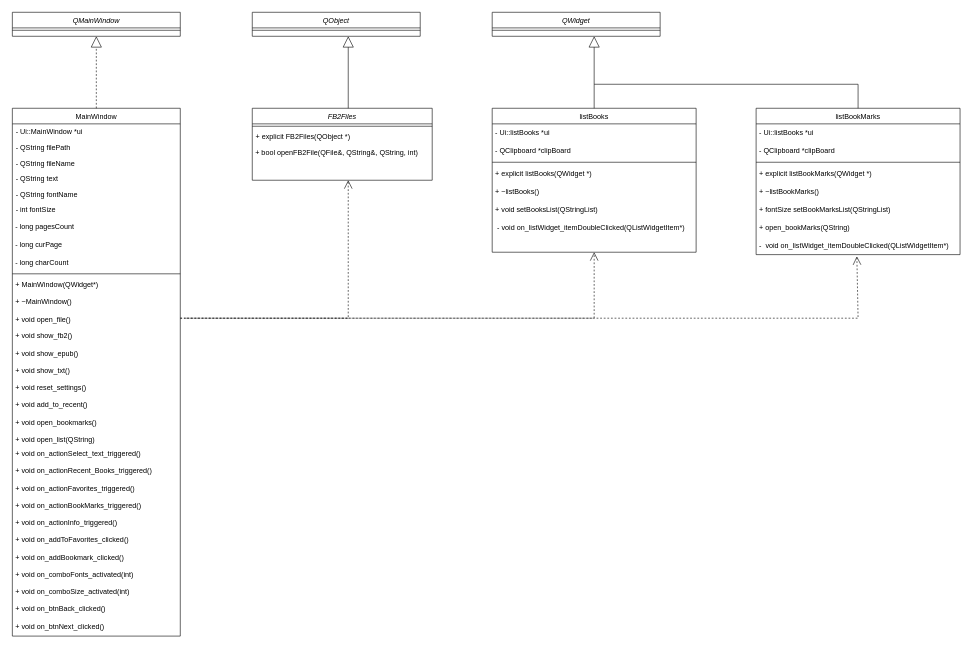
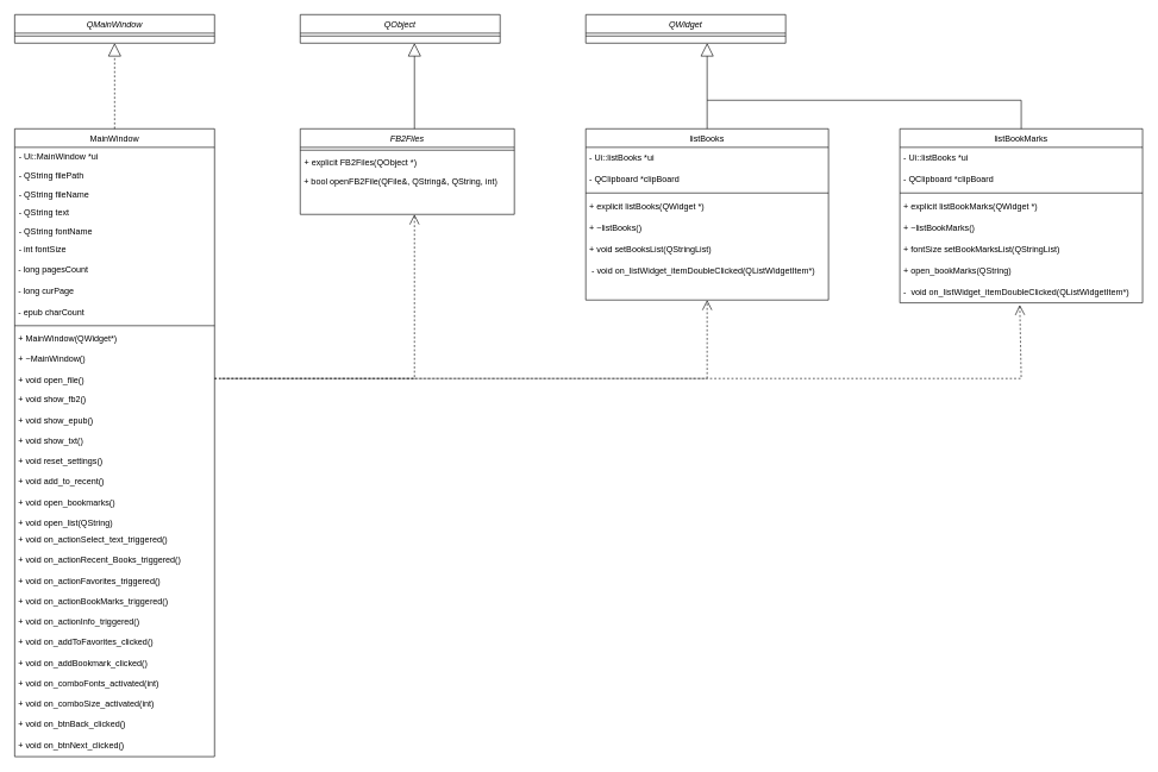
  <mxCell id="0" />
  <mxCell id="1" parent="0" />
  <mxCell id="2" value="listBooks" style="swimlane;fontStyle=0;align=center;verticalAlign=top;childLayout=stackLayout;horizontal=1;startSize=26;horizontalStack=0;resizeParent=1;resizeLast=0;collapsible=1;marginBottom=0;rounded=0;shadow=0;strokeWidth=1;" parent="1" vertex="1"><mxGeometry x="820" y="180" width="340" height="240" as="geometry"><mxRectangle x="130" y="380" width="160" height="26" as="alternateBounds" /></mxGeometry></mxCell>
  <mxCell id="3" value="&lt;div style=&quot;&quot;&gt;&amp;nbsp;- Ui::listBooks *ui&lt;/div&gt;" style="text;html=1;align=left;verticalAlign=middle;resizable=0;points=[];autosize=1;strokeColor=none;fillColor=none;" parent="2" vertex="1"><mxGeometry y="26" width="340" height="30" as="geometry" /></mxCell>
  <mxCell id="4" value="&amp;nbsp;- QClipboard *clipBoard" style="text;html=1;align=left;verticalAlign=middle;resizable=0;points=[];autosize=1;strokeColor=none;fillColor=none;" parent="2" vertex="1"><mxGeometry y="56" width="340" height="30" as="geometry" /></mxCell>
  <mxCell id="5" value="" style="line;html=1;strokeWidth=1;align=left;verticalAlign=middle;spacingTop=-1;spacingLeft=3;spacingRight=3;rotatable=0;labelPosition=right;points=[];portConstraint=eastwest;" parent="2" vertex="1"><mxGeometry y="86" width="340" height="8" as="geometry" /></mxCell>
  <mxCell id="6" value="&amp;nbsp;+ explicit listBooks(QWidget *)" style="text;html=1;align=left;verticalAlign=middle;resizable=0;points=[];autosize=1;strokeColor=none;fillColor=none;" parent="2" vertex="1"><mxGeometry y="94" width="340" height="30" as="geometry" /></mxCell>
  <mxCell id="7" value="&amp;nbsp;+ ~listBooks()" style="text;html=1;align=left;verticalAlign=middle;resizable=0;points=[];autosize=1;strokeColor=none;fillColor=none;" parent="2" vertex="1"><mxGeometry y="124" width="340" height="30" as="geometry" /></mxCell>
  <mxCell id="8" value="&amp;nbsp;+ void setBooksList(QStringList)" style="text;html=1;align=left;verticalAlign=middle;resizable=0;points=[];autosize=1;strokeColor=none;fillColor=none;" parent="2" vertex="1"><mxGeometry y="154" width="340" height="30" as="geometry" /></mxCell>
  <mxCell id="9" value="&amp;nbsp; - void on_listWidget_itemDoubleClicked(QListWidgetItem*)" style="text;html=1;align=left;verticalAlign=middle;resizable=0;points=[];autosize=1;strokeColor=none;fillColor=none;" parent="2" vertex="1"><mxGeometry y="184" width="340" height="30" as="geometry" /></mxCell>
  <mxCell id="10" value="MainWindow&#10;" style="swimlane;fontStyle=0;align=center;verticalAlign=top;childLayout=stackLayout;horizontal=1;startSize=26;horizontalStack=0;resizeParent=1;resizeLast=0;collapsible=1;marginBottom=0;rounded=0;shadow=0;strokeWidth=1;" parent="1" vertex="1"><mxGeometry x="20" y="180" width="280" height="880" as="geometry"><mxRectangle x="550" y="140" width="160" height="26" as="alternateBounds" /></mxGeometry></mxCell>
  <mxCell id="11" value="- Ui::MainWindow *ui" style="text;align=left;verticalAlign=top;spacingLeft=4;spacingRight=4;overflow=hidden;rotatable=0;points=[[0,0.5],[1,0.5]];portConstraint=eastwest;" parent="10" vertex="1"><mxGeometry y="26" width="280" height="26" as="geometry" /></mxCell>
  <mxCell id="12" value="- QString filePath" style="text;align=left;verticalAlign=top;spacingLeft=4;spacingRight=4;overflow=hidden;rotatable=0;points=[[0,0.5],[1,0.5]];portConstraint=eastwest;rounded=0;shadow=0;html=0;" parent="10" vertex="1"><mxGeometry y="52" width="280" height="26" as="geometry" /></mxCell>
  <mxCell id="13" value="- QString fileName" style="text;align=left;verticalAlign=top;spacingLeft=4;spacingRight=4;overflow=hidden;rotatable=0;points=[[0,0.5],[1,0.5]];portConstraint=eastwest;rounded=0;shadow=0;html=0;" parent="10" vertex="1"><mxGeometry y="78" width="280" height="26" as="geometry" /></mxCell>
  <mxCell id="14" value="- QString text" style="text;align=left;verticalAlign=top;spacingLeft=4;spacingRight=4;overflow=hidden;rotatable=0;points=[[0,0.5],[1,0.5]];portConstraint=eastwest;rounded=0;shadow=0;html=0;" parent="10" vertex="1"><mxGeometry y="104" width="280" height="26" as="geometry" /></mxCell>
  <mxCell id="15" value="- QString fontName" style="text;align=left;verticalAlign=top;spacingLeft=4;spacingRight=4;overflow=hidden;rotatable=0;points=[[0,0.5],[1,0.5]];portConstraint=eastwest;rounded=0;shadow=0;html=0;" parent="10" vertex="1"><mxGeometry y="130" width="280" height="26" as="geometry" /></mxCell>
  <mxCell id="16" value="- int fontSize" style="text;align=left;verticalAlign=top;spacingLeft=4;spacingRight=4;overflow=hidden;rotatable=0;points=[[0,0.5],[1,0.5]];portConstraint=eastwest;" parent="10" vertex="1"><mxGeometry y="156" width="280" height="26" as="geometry" /></mxCell>
  <mxCell id="17" value="&amp;nbsp;- long pagesCount" style="text;html=1;align=left;verticalAlign=middle;resizable=0;points=[];autosize=1;strokeColor=none;fillColor=none;" parent="10" vertex="1"><mxGeometry y="182" width="280" height="30" as="geometry" /></mxCell>
  <mxCell id="18" value="&amp;nbsp;- long curPage" style="text;html=1;align=left;verticalAlign=middle;resizable=0;points=[];autosize=1;strokeColor=none;fillColor=none;" parent="10" vertex="1"><mxGeometry y="212" width="280" height="30" as="geometry" /></mxCell>
- <mxCell id="19" value="&amp;nbsp;- long charCount" style="text;html=1;align=left;verticalAlign=middle;resizable=0;points=[];autosize=1;strokeColor=none;fillColor=none;" parent="10" vertex="1"><mxGeometry y="242" width="280" height="30" as="geometry" /></mxCell>
+ <mxCell id="19" value="&amp;nbsp;- epub charCount" style="text;html=1;align=left;verticalAlign=middle;resizable=0;points=[];autosize=1;strokeColor=none;fillColor=none;" parent="10" vertex="1"><mxGeometry y="242" width="280" height="30" as="geometry" /></mxCell>
  <mxCell id="20" value="" style="line;html=1;strokeWidth=1;align=left;verticalAlign=middle;spacingTop=-1;spacingLeft=3;spacingRight=3;rotatable=0;labelPosition=right;points=[];portConstraint=eastwest;" parent="10" vertex="1"><mxGeometry y="272" width="280" height="8" as="geometry" /></mxCell>
  <mxCell id="21" value=" + MainWindow(QWidget*)&#10;&#10; + ~MainWindow()&#10;&#10; + void open_file()&#10;&#10; + void show_fb2()&#10;&#10; + void show_epub()&#10;&#10; + void show_txt()&#10;&#10; + void reset_settings()&#10;&#10; + void add_to_recent()&#10;&#10; + void open_bookmarks()&#10;&#10; + void open_list(QString)" style="text;whiteSpace=wrap;" parent="10" vertex="1"><mxGeometry y="280" width="280" height="280" as="geometry" /></mxCell>
  <mxCell id="22" value="&lt;div&gt;&amp;nbsp;+ void on_actionSelect_text_triggered()&lt;/div&gt;&lt;div&gt;&lt;br&gt;&lt;/div&gt;&lt;div&gt;&amp;nbsp;+ void on_actionRecent_Books_triggered()&lt;/div&gt;&lt;div&gt;&lt;br&gt;&lt;/div&gt;&lt;div&gt;&amp;nbsp;+ void on_actionFavorites_triggered()&lt;/div&gt;&lt;div&gt;&lt;br&gt;&lt;/div&gt;&lt;div&gt;&amp;nbsp;+ void on_actionBookMarks_triggered()&lt;/div&gt;&lt;div&gt;&lt;br&gt;&lt;/div&gt;&lt;div&gt;&amp;nbsp;+ void on_actionInfo_triggered()&lt;/div&gt;&lt;div&gt;&lt;br&gt;&lt;/div&gt;&lt;div&gt;&amp;nbsp;+ void on_addToFavorites_clicked()&lt;/div&gt;&lt;div&gt;&lt;br&gt;&lt;/div&gt;&lt;div&gt;&amp;nbsp;+ void on_addBookmark_clicked()&lt;/div&gt;&lt;div&gt;&lt;br&gt;&lt;/div&gt;&lt;div&gt;&amp;nbsp;+ void on_comboFonts_activated(int)&lt;/div&gt;&lt;div&gt;&amp;nbsp;&lt;/div&gt;&lt;div&gt;&amp;nbsp;+ void on_comboSize_activated(int)&lt;/div&gt;&lt;div&gt;&lt;br&gt;&lt;/div&gt;&lt;div&gt;&amp;nbsp;+ void on_btnBack_clicked()&lt;/div&gt;&lt;div&gt;&lt;br&gt;&lt;/div&gt;&lt;div&gt;&amp;nbsp;+ void on_btnNext_clicked()&lt;/div&gt;" style="text;html=1;align=left;verticalAlign=middle;resizable=0;points=[];autosize=1;strokeColor=none;fillColor=none;" parent="10" vertex="1"><mxGeometry y="560" width="280" height="320" as="geometry" /></mxCell>
  <mxCell id="23" value="FB2Files" style="swimlane;fontStyle=2;align=center;verticalAlign=top;childLayout=stackLayout;horizontal=1;startSize=26;horizontalStack=0;resizeParent=1;resizeLast=0;collapsible=1;marginBottom=0;rounded=0;shadow=0;strokeWidth=1;" parent="1" vertex="1"><mxGeometry x="420" y="180" width="300" height="120" as="geometry"><mxRectangle x="440" y="240" width="160" height="26" as="alternateBounds" /></mxGeometry></mxCell>
  <mxCell id="24" value="" style="line;html=1;strokeWidth=1;align=left;verticalAlign=middle;spacingTop=-1;spacingLeft=3;spacingRight=3;rotatable=0;labelPosition=right;points=[];portConstraint=eastwest;" parent="23" vertex="1"><mxGeometry y="26" width="300" height="8" as="geometry" /></mxCell>
  <mxCell id="25" value="+ explicit FB2Files(QObject *)" style="text;align=left;verticalAlign=top;spacingLeft=4;spacingRight=4;overflow=hidden;rotatable=0;points=[[0,0.5],[1,0.5]];portConstraint=eastwest;" parent="23" vertex="1"><mxGeometry y="34" width="300" height="26" as="geometry" /></mxCell>
  <mxCell id="26" value="&amp;nbsp;+ bool openFB2File(QFile&amp;amp;, QString&amp;amp;, QString, int)" style="text;html=1;align=left;verticalAlign=middle;resizable=0;points=[];autosize=1;strokeColor=none;fillColor=none;" parent="23" vertex="1"><mxGeometry y="60" width="300" height="30" as="geometry" /></mxCell>
  <mxCell id="27" value="&lt;div&gt;&lt;span style=&quot;background-color: initial;&quot;&gt;&amp;nbsp;&lt;/span&gt;&lt;/div&gt;&lt;div&gt;&lt;br&gt;&lt;/div&gt;&lt;div&gt;&lt;br&gt;&lt;/div&gt;&lt;div&gt;&lt;br&gt;&lt;/div&gt;&lt;div&gt;&amp;nbsp;&lt;/div&gt;&lt;div&gt;&lt;br&gt;&lt;/div&gt;&lt;div&gt;&amp;nbsp;&lt;/div&gt;" style="text;html=1;align=left;verticalAlign=middle;resizable=0;points=[];autosize=1;strokeColor=none;fillColor=none;" parent="1" vertex="1"><mxGeometry x="556" y="510" width="30" height="110" as="geometry" /></mxCell>
  <mxCell id="28" value="listBookMarks" style="swimlane;fontStyle=0;align=center;verticalAlign=top;childLayout=stackLayout;horizontal=1;startSize=26;horizontalStack=0;resizeParent=1;resizeLast=0;collapsible=1;marginBottom=0;rounded=0;shadow=0;strokeWidth=1;" parent="1" vertex="1"><mxGeometry x="1260" y="180" width="340" height="244" as="geometry"><mxRectangle x="130" y="380" width="160" height="26" as="alternateBounds" /></mxGeometry></mxCell>
  <mxCell id="29" value="&lt;div style=&quot;&quot;&gt;&amp;nbsp;- Ui::listBooks *ui&lt;/div&gt;" style="text;html=1;align=left;verticalAlign=middle;resizable=0;points=[];autosize=1;strokeColor=none;fillColor=none;" parent="28" vertex="1"><mxGeometry y="26" width="340" height="30" as="geometry" /></mxCell>
  <mxCell id="30" value="&amp;nbsp;- QClipboard *clipBoard" style="text;html=1;align=left;verticalAlign=middle;resizable=0;points=[];autosize=1;strokeColor=none;fillColor=none;" parent="28" vertex="1"><mxGeometry y="56" width="340" height="30" as="geometry" /></mxCell>
  <mxCell id="31" value="" style="line;html=1;strokeWidth=1;align=left;verticalAlign=middle;spacingTop=-1;spacingLeft=3;spacingRight=3;rotatable=0;labelPosition=right;points=[];portConstraint=eastwest;" parent="28" vertex="1"><mxGeometry y="86" width="340" height="8" as="geometry" /></mxCell>
  <mxCell id="32" value="&amp;nbsp;+ explicit listBookMarks(QWidget *)" style="text;html=1;align=left;verticalAlign=middle;resizable=0;points=[];autosize=1;strokeColor=none;fillColor=none;" parent="28" vertex="1"><mxGeometry y="94" width="340" height="30" as="geometry" /></mxCell>
  <mxCell id="33" value="&amp;nbsp;+ ~listBookMarks()" style="text;html=1;align=left;verticalAlign=middle;resizable=0;points=[];autosize=1;strokeColor=none;fillColor=none;" parent="28" vertex="1"><mxGeometry y="124" width="340" height="30" as="geometry" /></mxCell>
  <mxCell id="34" value="&amp;nbsp;+ fontSize setBookMarksList(QStringList)" style="text;html=1;align=left;verticalAlign=middle;resizable=0;points=[];autosize=1;strokeColor=none;fillColor=none;" parent="28" vertex="1"><mxGeometry y="154" width="340" height="30" as="geometry" /></mxCell>
  <mxCell id="35" value="&amp;nbsp;+ open_bookMarks(QString)" style="text;html=1;align=left;verticalAlign=middle;resizable=0;points=[];autosize=1;strokeColor=none;fillColor=none;" parent="28" vertex="1"><mxGeometry y="184" width="340" height="30" as="geometry" /></mxCell>
  <mxCell id="36" value="&amp;nbsp;-&amp;nbsp; void on_listWidget_itemDoubleClicked(QListWidgetItem*)" style="text;html=1;align=left;verticalAlign=middle;resizable=0;points=[];autosize=1;strokeColor=none;fillColor=none;" parent="28" vertex="1"><mxGeometry y="214" width="340" height="30" as="geometry" /></mxCell>
  <mxCell id="37" value="QMainWindow" style="swimlane;fontStyle=2;align=center;verticalAlign=top;childLayout=stackLayout;horizontal=1;startSize=26;horizontalStack=0;resizeParent=1;resizeLast=0;collapsible=1;marginBottom=0;rounded=0;shadow=0;strokeWidth=1;" parent="1" vertex="1"><mxGeometry x="20" y="20" width="280" height="40" as="geometry"><mxRectangle x="230" y="140" width="160" height="26" as="alternateBounds" /></mxGeometry></mxCell>
  <mxCell id="38" value="" style="line;html=1;strokeWidth=1;align=left;verticalAlign=middle;spacingTop=-1;spacingLeft=3;spacingRight=3;rotatable=0;labelPosition=right;points=[];portConstraint=eastwest;" parent="37" vertex="1"><mxGeometry y="26" width="280" height="8" as="geometry" /></mxCell>
  <mxCell id="39" value="QObject" style="swimlane;fontStyle=2;align=center;verticalAlign=top;childLayout=stackLayout;horizontal=1;startSize=26;horizontalStack=0;resizeParent=1;resizeLast=0;collapsible=1;marginBottom=0;rounded=0;shadow=0;strokeWidth=1;" parent="1" vertex="1"><mxGeometry x="420" y="20" width="280" height="40" as="geometry"><mxRectangle x="440" y="80" width="160" height="26" as="alternateBounds" /></mxGeometry></mxCell>
  <mxCell id="40" value="" style="line;html=1;strokeWidth=1;align=left;verticalAlign=middle;spacingTop=-1;spacingLeft=3;spacingRight=3;rotatable=0;labelPosition=right;points=[];portConstraint=eastwest;" parent="39" vertex="1"><mxGeometry y="26" width="280" height="8" as="geometry" /></mxCell>
  <mxCell id="41" value="QWidget" style="swimlane;fontStyle=2;align=center;verticalAlign=top;childLayout=stackLayout;horizontal=1;startSize=26;horizontalStack=0;resizeParent=1;resizeLast=0;collapsible=1;marginBottom=0;rounded=0;shadow=0;strokeWidth=1;" parent="1" vertex="1"><mxGeometry x="820" y="20" width="280" height="40" as="geometry"><mxRectangle x="230" y="140" width="160" height="26" as="alternateBounds" /></mxGeometry></mxCell>
  <mxCell id="42" value="" style="line;html=1;strokeWidth=1;align=left;verticalAlign=middle;spacingTop=-1;spacingLeft=3;spacingRight=3;rotatable=0;labelPosition=right;points=[];portConstraint=eastwest;" parent="41" vertex="1"><mxGeometry y="26" width="280" height="8" as="geometry" /></mxCell>
  <mxCell id="43" value="" style="endArrow=block;endSize=16;endFill=0;html=1;rounded=0;exitX=0.5;exitY=0;exitDx=0;exitDy=0;" parent="1" source="2" edge="1"><mxGeometry width="160" relative="1" as="geometry"><mxPoint x="1010" y="200" as="sourcePoint" /><mxPoint x="990" y="60" as="targetPoint" /><Array as="points"><mxPoint x="990" y="140" /></Array></mxGeometry></mxCell>
  <mxCell id="44" value="" style="endArrow=block;endSize=16;endFill=0;html=1;rounded=0;exitX=0.5;exitY=0;exitDx=0;exitDy=0;entryX=0.5;entryY=1;entryDx=0;entryDy=0;dashed=1;" parent="1" source="10" target="37" edge="1"><mxGeometry width="160" relative="1" as="geometry"><mxPoint x="160" y="140" as="sourcePoint" /><mxPoint x="320" y="140" as="targetPoint" /></mxGeometry></mxCell>
  <mxCell id="45" value="" style="endArrow=block;endSize=16;endFill=0;html=1;rounded=0;exitX=0.5;exitY=0;exitDx=0;exitDy=0;" parent="1" edge="1"><mxGeometry width="160" relative="1" as="geometry"><mxPoint x="580" y="180" as="sourcePoint" /><mxPoint x="580" y="60" as="targetPoint" /></mxGeometry></mxCell>
  <mxCell id="46" value="" style="line;strokeWidth=1;fillColor=none;align=left;verticalAlign=middle;spacingTop=-1;spacingLeft=3;spacingRight=3;rotatable=0;labelPosition=right;points=[];portConstraint=eastwest;strokeColor=inherit;" parent="1" vertex="1"><mxGeometry x="990" y="110" width="440" height="60" as="geometry" /></mxCell>
  <mxCell id="47" value="" style="endArrow=none;html=1;rounded=0;entryX=0.5;entryY=0;entryDx=0;entryDy=0;" parent="1" target="28" edge="1"><mxGeometry width="50" height="50" relative="1" as="geometry"><mxPoint x="1430" y="140" as="sourcePoint" /><mxPoint x="1290" y="40" as="targetPoint" /></mxGeometry></mxCell>
  <mxCell id="48" value="" style="endArrow=open;endSize=12;dashed=1;html=1;rounded=0;exitX=1;exitY=0.25;exitDx=0;exitDy=0;" parent="1" source="21" edge="1"><mxGeometry width="160" relative="1" as="geometry"><mxPoint x="540" y="850" as="sourcePoint" /><mxPoint x="580" y="300" as="targetPoint" /><Array as="points"><mxPoint x="580" y="530" /></Array></mxGeometry></mxCell>
  <mxCell id="49" value="" style="endArrow=open;endSize=12;dashed=1;html=1;rounded=0;exitX=1;exitY=0.25;exitDx=0;exitDy=0;entryX=0.5;entryY=1;entryDx=0;entryDy=0;" parent="1" source="21" target="2" edge="1"><mxGeometry width="160" relative="1" as="geometry"><mxPoint x="400" y="720" as="sourcePoint" /><mxPoint x="560" y="720" as="targetPoint" /><Array as="points"><mxPoint x="990" y="530" /></Array></mxGeometry></mxCell>
  <mxCell id="50" value="" style="endArrow=open;endSize=12;dashed=1;html=1;rounded=0;entryX=0.494;entryY=1.098;entryDx=0;entryDy=0;entryPerimeter=0;" parent="1" target="36" edge="1"><mxGeometry width="160" relative="1" as="geometry"><mxPoint x="310" y="530" as="sourcePoint" /><mxPoint x="1430" y="430" as="targetPoint" /><Array as="points"><mxPoint x="1430" y="530" /></Array></mxGeometry></mxCell>
